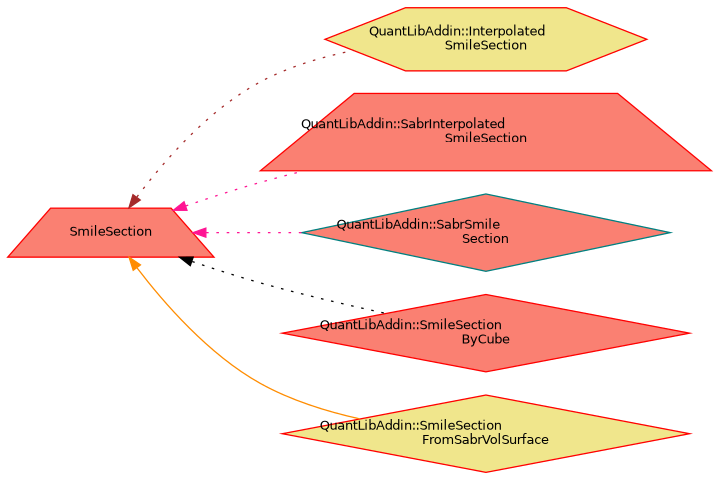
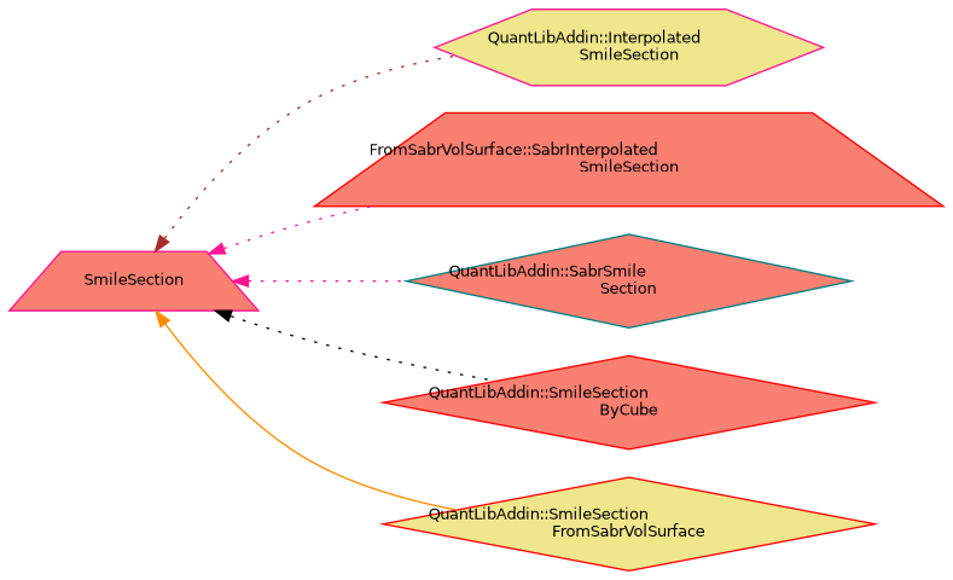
  digraph {
    rankdir=LR
    node [color=red fillcolor=salmon fontname=Helvetica fontsize=10 shape=diamond style=filled]
    edge [color=deeppink dir=back fontname=Helvetica fontsize=10 labelfontname=Helvetica labelfontsize=10 style=dotted]
-   n1 [height=0.2 label=SmileSection shape=trapezium width=0.4]
-   n2 [fillcolor=khaki height=0.2 label="QuantLibAddin::Interpolated\lSmileSection" shape=hexagon width=0.4]
-   n3 [height=0.2 label="QuantLibAddin::SabrInterpolated\lSmileSection" shape=trapezium width=0.4]
+   n1 [color=deeppink height=0.2 label=SmileSection shape=trapezium width=0.4]
+   n2 [color=deeppink fillcolor=khaki height=0.2 label="QuantLibAddin::Interpolated\lSmileSection" shape=hexagon width=0.4]
+   n3 [height=0.2 label="FromSabrVolSurface::SabrInterpolated\lSmileSection" shape=trapezium width=0.4]
    n4 [color=teal height=0.2 label="QuantLibAddin::SabrSmile\lSection" width=0.4]
    n5 [height=0.2 label="QuantLibAddin::SmileSection\lByCube" width=0.4]
    n6 [fillcolor=khaki height=0.2 label="QuantLibAddin::SmileSection\lFromSabrVolSurface" width=0.4]
    n1 -> n2 [color=brown]
    n1 -> n3
    n1 -> n4
    n1 -> n5 [color=black]
    n1 -> n6 [color=darkorange style=solid]
  }
